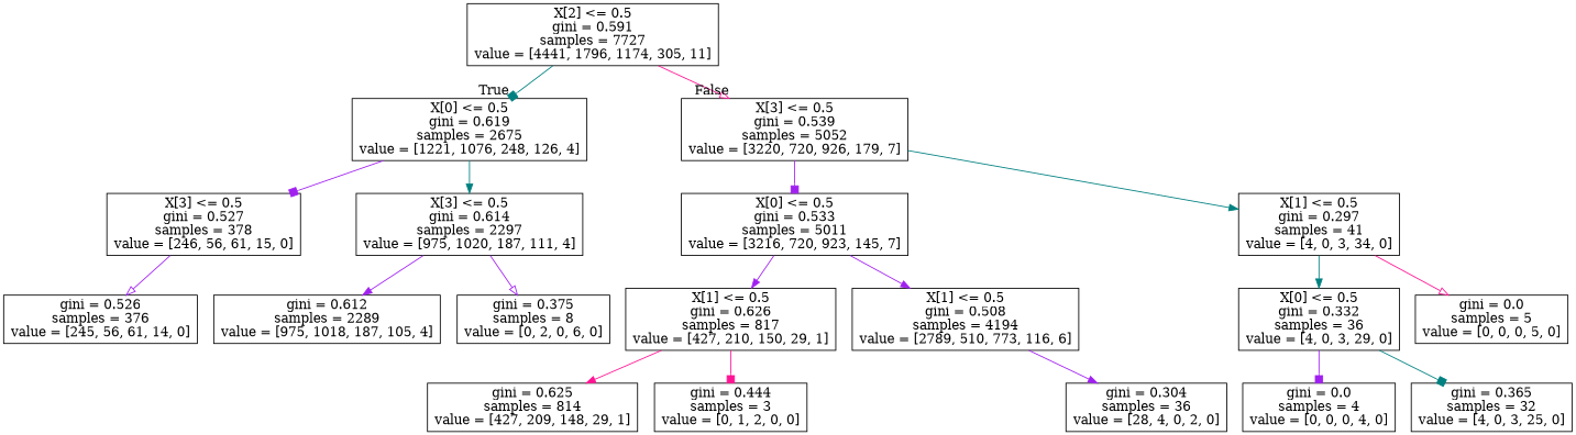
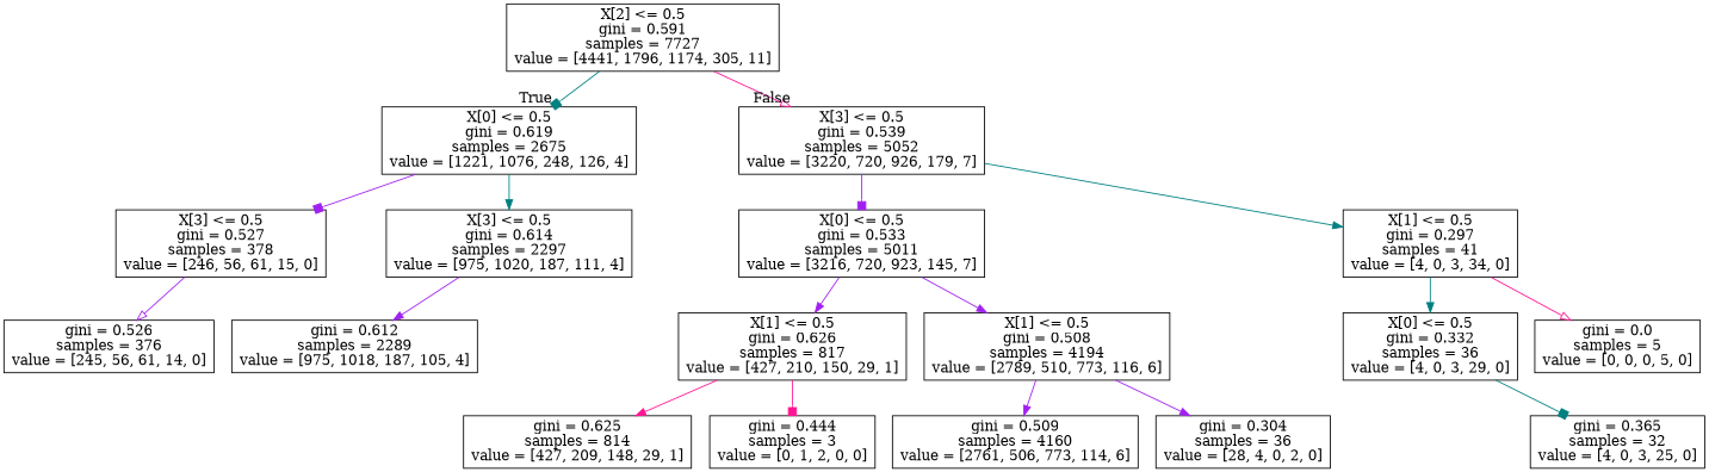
  digraph {
    node [shape=box]
    edge [arrowhead=normal color=purple]
    n1 [label="X[2] <= 0.5\ngini = 0.591\nsamples = 7727\nvalue = [4441, 1796, 1174, 305, 11]"]
    n2 [label="X[0] <= 0.5\ngini = 0.619\nsamples = 2675\nvalue = [1221, 1076, 248, 126, 4]"]
    n3 [label="X[3] <= 0.5\ngini = 0.539\nsamples = 5052\nvalue = [3220, 720, 926, 179, 7]"]
    n4 [label="X[3] <= 0.5\ngini = 0.527\nsamples = 378\nvalue = [246, 56, 61, 15, 0]"]
    n5 [label="X[3] <= 0.5\ngini = 0.614\nsamples = 2297\nvalue = [975, 1020, 187, 111, 4]"]
    n6 [label="X[0] <= 0.5\ngini = 0.533\nsamples = 5011\nvalue = [3216, 720, 923, 145, 7]"]
    n7 [label="X[1] <= 0.5\ngini = 0.297\nsamples = 41\nvalue = [4, 0, 3, 34, 0]"]
    n8 [label="gini = 0.526\nsamples = 376\nvalue = [245, 56, 61, 14, 0]"]
    n9 [label="gini = 0.612\nsamples = 2289\nvalue = [975, 1018, 187, 105, 4]"]
-   n10 [label="gini = 0.375\nsamples = 8\nvalue = [0, 2, 0, 6, 0]"]
    n11 [label="X[1] <= 0.5\ngini = 0.626\nsamples = 817\nvalue = [427, 210, 150, 29, 1]"]
    n12 [label="X[1] <= 0.5\ngini = 0.508\nsamples = 4194\nvalue = [2789, 510, 773, 116, 6]"]
    n13 [label="X[0] <= 0.5\ngini = 0.332\nsamples = 36\nvalue = [4, 0, 3, 29, 0]"]
    n14 [label="gini = 0.0\nsamples = 5\nvalue = [0, 0, 0, 5, 0]"]
    n15 [label="gini = 0.625\nsamples = 814\nvalue = [427, 209, 148, 29, 1]"]
    n16 [label="gini = 0.444\nsamples = 3\nvalue = [0, 1, 2, 0, 0]"]
+   n17 [label="gini = 0.509\nsamples = 4160\nvalue = [2761, 506, 773, 114, 6]"]
    n18 [label="gini = 0.304\nsamples = 36\nvalue = [28, 4, 0, 2, 0]"]
-   n19 [label="gini = 0.0\nsamples = 4\nvalue = [0, 0, 0, 4, 0]"]
    n20 [label="gini = 0.365\nsamples = 32\nvalue = [4, 0, 3, 25, 0]"]
    n1 -> n2 [arrowhead=box color=teal headlabel=True labelangle=45 labeldistance=2.5]
    n1 -> n3 [arrowhead=onormal color=deeppink headlabel=False labelangle=-45 labeldistance=2.5]
    n2 -> n4 [arrowhead=box]
    n2 -> n5 [color=teal]
    n3 -> n6 [arrowhead=box]
    n3 -> n7 [color=teal]
    n4 -> n8 [arrowhead=onormal]
    n5 -> n9
-   n5 -> n10 [arrowhead=onormal]
    n6 -> n11
    n6 -> n12
    n7 -> n13 [color=teal]
    n7 -> n14 [arrowhead=onormal color=deeppink]
    n11 -> n15 [color=deeppink]
    n11 -> n16 [arrowhead=box color=deeppink]
+   n12 -> n17
    n12 -> n18
-   n13 -> n19 [arrowhead=box]
    n13 -> n20 [arrowhead=box color=teal]
  }
